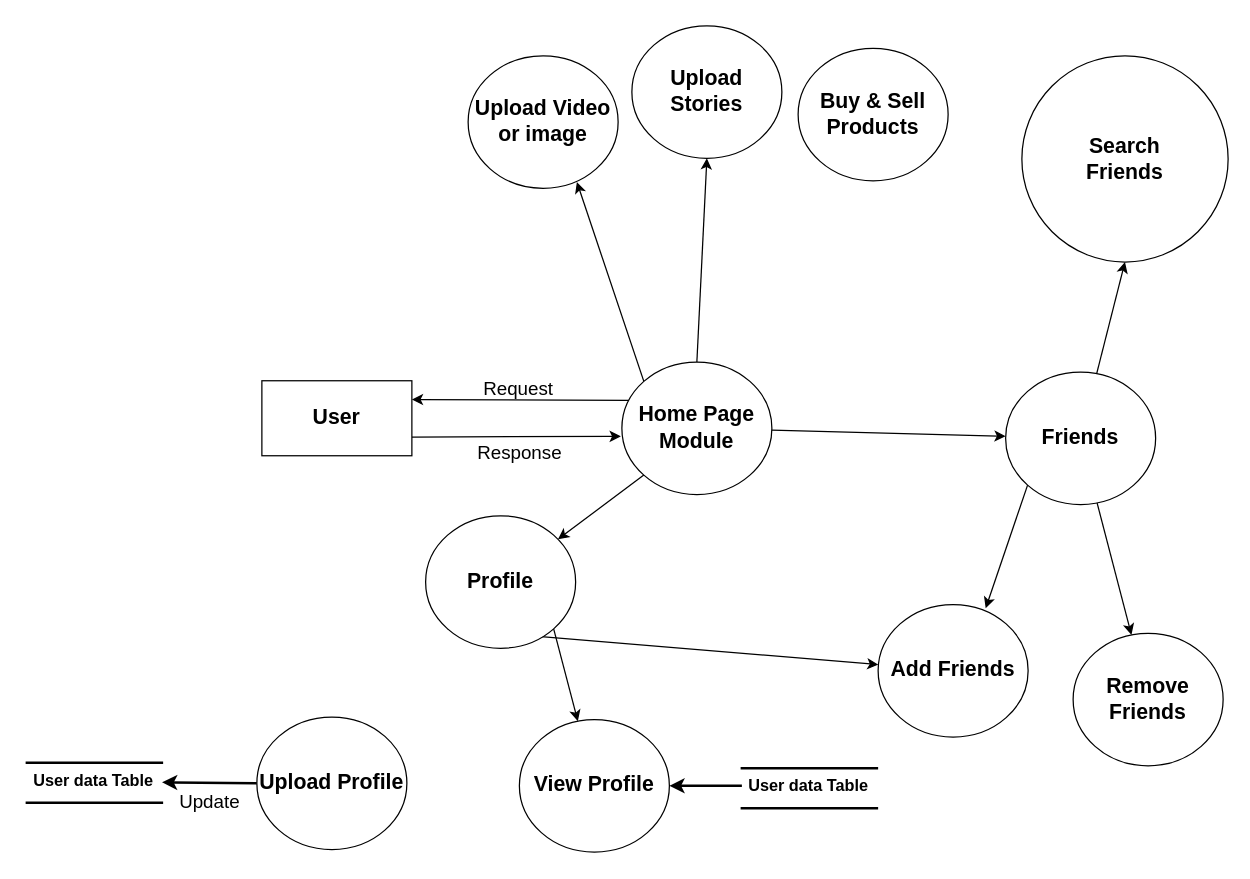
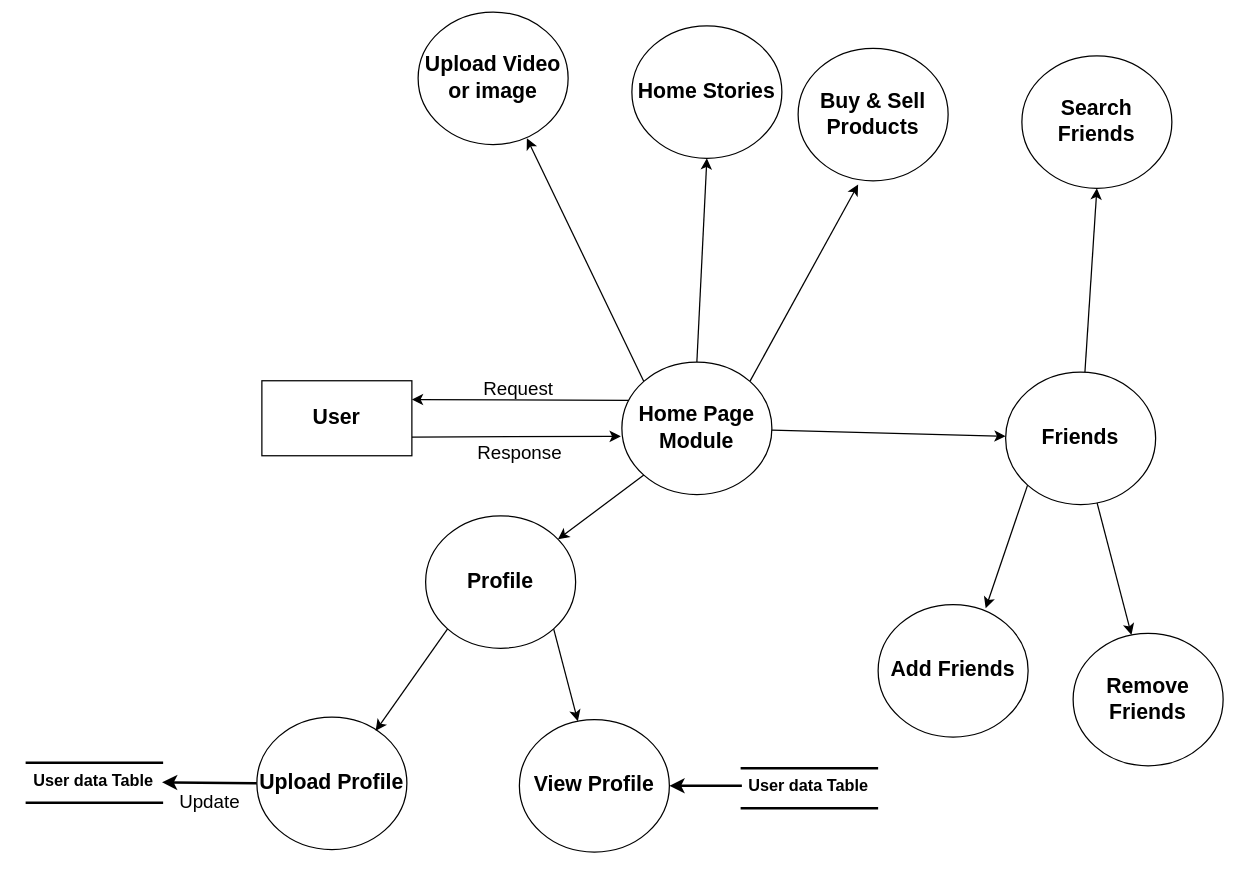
  <mxCell id="0" />
  <mxCell id="1" parent="0" />
  <mxCell id="2" style="edgeStyle=none;rounded=0;orthogonalLoop=1;jettySize=auto;html=1;entryX=1.02;entryY=0.594;entryDx=0;entryDy=0;entryPerimeter=0;fontSize=13;strokeWidth=2;" parent="1" source="3" target="34" edge="1"><mxGeometry relative="1" as="geometry" /></mxCell>
  <mxCell id="3" value="Upload Profile" style="ellipse;whiteSpace=wrap;html=1;fontSize=17;fontStyle=1" parent="1" vertex="1"><mxGeometry x="205" y="573" width="120" height="106" as="geometry" /></mxCell>
  <mxCell id="4" value="View Profile" style="ellipse;whiteSpace=wrap;html=1;fontSize=17;fontStyle=1" parent="1" vertex="1"><mxGeometry x="415" y="575" width="120" height="106" as="geometry" /></mxCell>
  <mxCell id="5" style="edgeStyle=none;rounded=0;orthogonalLoop=1;jettySize=auto;html=1;exitX=1;exitY=1;exitDx=0;exitDy=0;" parent="1" source="7" target="4" edge="1"><mxGeometry relative="1" as="geometry" /></mxCell>
- <mxCell id="6" style="edgeStyle=none;rounded=0;orthogonalLoop=1;jettySize=auto;html=1;exitX=0;exitY=1;exitDx=0;exitDy=0;" parent="1" source="7" target="9" edge="1"><mxGeometry relative="1" as="geometry" /></mxCell>
+ <mxCell id="6" style="edgeStyle=none;rounded=0;orthogonalLoop=1;jettySize=auto;html=1;exitX=0;exitY=1;exitDx=0;exitDy=0;entryX=0.792;entryY=0.104;entryDx=0;entryDy=0;entryPerimeter=0;" parent="1" source="7" target="3" edge="1"><mxGeometry relative="1" as="geometry" /></mxCell>
  <mxCell id="7" value="Profile" style="ellipse;whiteSpace=wrap;html=1;fontSize=17;fontStyle=1" parent="1" vertex="1"><mxGeometry x="340" y="412" width="120" height="106" as="geometry" /></mxCell>
  <mxCell id="8" value="Remove&lt;br style=&quot;font-size: 17px;&quot;&gt;Friends" style="ellipse;whiteSpace=wrap;html=1;fontSize=17;fontStyle=1" parent="1" vertex="1"><mxGeometry x="858" y="506" width="120" height="106" as="geometry" /></mxCell>
  <mxCell id="9" value="Add Friends" style="ellipse;whiteSpace=wrap;html=1;fontSize=17;fontStyle=1" parent="1" vertex="1"><mxGeometry x="702" y="483" width="120" height="106" as="geometry" /></mxCell>
- <mxCell id="10" value="Search&lt;br style=&quot;font-size: 17px;&quot;&gt;Friends" style="ellipse;whiteSpace=wrap;html=1;fontSize=17;fontStyle=1" parent="1" vertex="1"><mxGeometry x="817" y="44" width="165" height="165" as="geometry" /></mxCell>
+ <mxCell id="10" value="Search&lt;br style=&quot;font-size: 17px;&quot;&gt;Friends" style="ellipse;whiteSpace=wrap;html=1;fontSize=17;fontStyle=1" parent="1" vertex="1"><mxGeometry x="817" y="44" width="120" height="106" as="geometry" /></mxCell>
  <mxCell id="11" style="edgeStyle=none;rounded=0;orthogonalLoop=1;jettySize=auto;html=1;entryX=0.5;entryY=1;entryDx=0;entryDy=0;" parent="1" source="14" target="10" edge="1"><mxGeometry relative="1" as="geometry"><mxPoint x="885" y="196" as="targetPoint" /></mxGeometry></mxCell>
  <mxCell id="12" style="edgeStyle=none;rounded=0;orthogonalLoop=1;jettySize=auto;html=1;" parent="1" source="14" target="8" edge="1"><mxGeometry relative="1" as="geometry" /></mxCell>
  <mxCell id="13" style="edgeStyle=none;rounded=0;orthogonalLoop=1;jettySize=auto;html=1;exitX=0;exitY=1;exitDx=0;exitDy=0;entryX=0.717;entryY=0.028;entryDx=0;entryDy=0;entryPerimeter=0;" parent="1" source="14" target="9" edge="1"><mxGeometry relative="1" as="geometry" /></mxCell>
  <mxCell id="14" value="Friends" style="ellipse;whiteSpace=wrap;html=1;fontSize=17;fontStyle=1" parent="1" vertex="1"><mxGeometry x="804" y="297" width="120" height="106" as="geometry" /></mxCell>
  <mxCell id="15" style="rounded=0;orthogonalLoop=1;jettySize=auto;html=1;exitX=0;exitY=0;exitDx=0;exitDy=0;entryX=0.725;entryY=0.953;entryDx=0;entryDy=0;entryPerimeter=0;" parent="1" source="20" target="23" edge="1"><mxGeometry relative="1" as="geometry" /></mxCell>
  <mxCell id="16" style="edgeStyle=none;rounded=0;orthogonalLoop=1;jettySize=auto;html=1;exitX=0.5;exitY=0;exitDx=0;exitDy=0;entryX=0.5;entryY=1;entryDx=0;entryDy=0;" parent="1" source="20" target="22" edge="1"><mxGeometry relative="1" as="geometry" /></mxCell>
+ <mxCell id="17" style="edgeStyle=none;rounded=0;orthogonalLoop=1;jettySize=auto;html=1;exitX=1;exitY=0;exitDx=0;exitDy=0;entryX=0.4;entryY=1.028;entryDx=0;entryDy=0;entryPerimeter=0;" parent="1" source="20" target="21" edge="1"><mxGeometry relative="1" as="geometry" /></mxCell>
  <mxCell id="18" style="edgeStyle=none;rounded=0;orthogonalLoop=1;jettySize=auto;html=1;" parent="1" source="20" target="14" edge="1"><mxGeometry relative="1" as="geometry" /></mxCell>
  <mxCell id="19" style="edgeStyle=none;rounded=0;orthogonalLoop=1;jettySize=auto;html=1;exitX=0;exitY=1;exitDx=0;exitDy=0;" parent="1" source="20" target="7" edge="1"><mxGeometry relative="1" as="geometry" /></mxCell>
  <mxCell id="20" value="Home Page&lt;br style=&quot;font-size: 17px;&quot;&gt;Module" style="ellipse;whiteSpace=wrap;html=1;fontSize=17;fontStyle=1" parent="1" vertex="1"><mxGeometry x="497" y="289" width="120" height="106" as="geometry" /></mxCell>
  <mxCell id="21" value="Buy &amp;amp; Sell&lt;br style=&quot;font-size: 17px;&quot;&gt;Products" style="ellipse;whiteSpace=wrap;html=1;fontSize=17;fontStyle=1" parent="1" vertex="1"><mxGeometry x="638" y="38" width="120" height="106" as="geometry" /></mxCell>
- <mxCell id="22" value="Upload Stories" style="ellipse;whiteSpace=wrap;html=1;fontSize=17;fontStyle=1" parent="1" vertex="1"><mxGeometry x="505" y="20" width="120" height="106" as="geometry" /></mxCell>
- <mxCell id="23" value="Upload Video&lt;br style=&quot;font-size: 17px;&quot;&gt;or image" style="ellipse;whiteSpace=wrap;html=1;fontSize=17;fontStyle=1" parent="1" vertex="1"><mxGeometry x="374" y="44" width="120" height="106" as="geometry" /></mxCell>
+ <mxCell id="22" value="Home Stories" style="ellipse;whiteSpace=wrap;html=1;fontSize=17;fontStyle=1" parent="1" vertex="1"><mxGeometry x="505" y="20" width="120" height="106" as="geometry" /></mxCell>
+ <mxCell id="23" value="Upload Video&lt;br style=&quot;font-size: 17px;&quot;&gt;or image" style="ellipse;whiteSpace=wrap;html=1;fontSize=17;fontStyle=1" parent="1" vertex="1"><mxGeometry x="334" y="9" width="120" height="106" as="geometry" /></mxCell>
  <mxCell id="24" style="edgeStyle=none;rounded=0;orthogonalLoop=1;jettySize=auto;html=1;exitX=1;exitY=0.75;exitDx=0;exitDy=0;entryX=-0.007;entryY=0.561;entryDx=0;entryDy=0;entryPerimeter=0;" parent="1" source="25" target="20" edge="1"><mxGeometry relative="1" as="geometry" /></mxCell>
  <mxCell id="25" value="User" style="rounded=0;whiteSpace=wrap;html=1;fontSize=17;fontStyle=1" parent="1" vertex="1"><mxGeometry x="209" y="304" width="120" height="60" as="geometry" /></mxCell>
  <mxCell id="26" value="" style="endArrow=classic;html=1;rounded=0;entryX=1;entryY=0.25;entryDx=0;entryDy=0;exitX=0.047;exitY=0.289;exitDx=0;exitDy=0;exitPerimeter=0;" parent="1" source="20" target="25" edge="1"><mxGeometry width="50" height="50" relative="1" as="geometry"><mxPoint x="486" y="348" as="sourcePoint" /><mxPoint x="536" y="298" as="targetPoint" /></mxGeometry></mxCell>
  <mxCell id="27" value="Request" style="text;html=1;resizable=0;autosize=1;align=center;verticalAlign=middle;points=[];fillColor=none;strokeColor=none;rounded=0;fontSize=15;" parent="1" vertex="1"><mxGeometry x="381" y="299" width="66" height="22" as="geometry" /></mxCell>
  <mxCell id="28" value="Response" style="text;html=1;resizable=0;autosize=1;align=center;verticalAlign=middle;points=[];fillColor=none;strokeColor=none;rounded=0;fontSize=15;" parent="1" vertex="1"><mxGeometry x="376" y="350" width="78" height="22" as="geometry" /></mxCell>
  <mxCell id="29" value="" style="endArrow=none;html=1;rounded=0;strokeWidth=2;" parent="1" edge="1"><mxGeometry width="50" height="50" relative="1" as="geometry"><mxPoint x="592" y="614" as="sourcePoint" /><mxPoint x="702" y="614" as="targetPoint" /></mxGeometry></mxCell>
  <mxCell id="30" style="edgeStyle=none;rounded=0;orthogonalLoop=1;jettySize=auto;html=1;entryX=1;entryY=0.5;entryDx=0;entryDy=0;fontSize=13;strokeWidth=2;" parent="1" source="31" target="4" edge="1"><mxGeometry relative="1" as="geometry" /></mxCell>
  <mxCell id="31" value="&lt;font style=&quot;font-size: 13px&quot;&gt;&lt;b&gt;User data Table&lt;/b&gt;&lt;/font&gt;" style="text;html=1;resizable=0;autosize=1;align=center;verticalAlign=middle;points=[];fillColor=none;strokeColor=none;rounded=0;" parent="1" vertex="1"><mxGeometry x="593" y="619" width="106" height="18" as="geometry" /></mxCell>
  <mxCell id="32" value="" style="endArrow=none;html=1;rounded=0;strokeWidth=2;" parent="1" edge="1"><mxGeometry width="50" height="50" relative="1" as="geometry"><mxPoint x="592" y="646" as="sourcePoint" /><mxPoint x="702" y="646" as="targetPoint" /></mxGeometry></mxCell>
  <mxCell id="33" value="" style="endArrow=none;html=1;rounded=0;strokeWidth=2;" parent="1" edge="1"><mxGeometry width="50" height="50" relative="1" as="geometry"><mxPoint x="20" y="609.57" as="sourcePoint" /><mxPoint x="130" y="609.57" as="targetPoint" /></mxGeometry></mxCell>
  <mxCell id="34" value="&lt;font style=&quot;font-size: 13px&quot;&gt;&lt;b&gt;User data Table&lt;/b&gt;&lt;/font&gt;" style="text;html=1;resizable=0;autosize=1;align=center;verticalAlign=middle;points=[];fillColor=none;strokeColor=none;rounded=0;" parent="1" vertex="1"><mxGeometry x="21" y="614.57" width="106" height="18" as="geometry" /></mxCell>
  <mxCell id="35" value="" style="endArrow=none;html=1;rounded=0;strokeWidth=2;" parent="1" edge="1"><mxGeometry width="50" height="50" relative="1" as="geometry"><mxPoint x="20" y="641.57" as="sourcePoint" /><mxPoint x="130" y="641.57" as="targetPoint" /></mxGeometry></mxCell>
  <mxCell id="36" value="Update" style="text;html=1;resizable=0;autosize=1;align=center;verticalAlign=middle;points=[];fillColor=none;strokeColor=none;rounded=0;fontSize=15;" parent="1" vertex="1"><mxGeometry x="138" y="629" width="58" height="22" as="geometry" /></mxCell>
